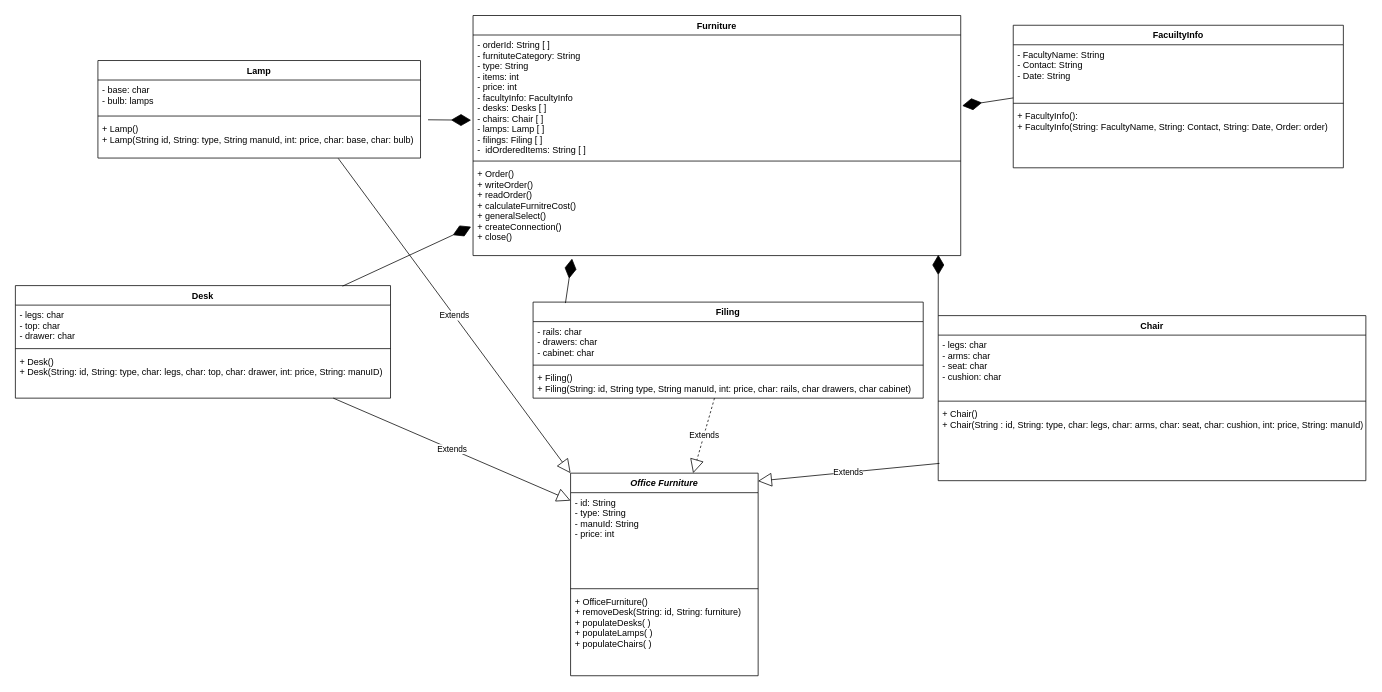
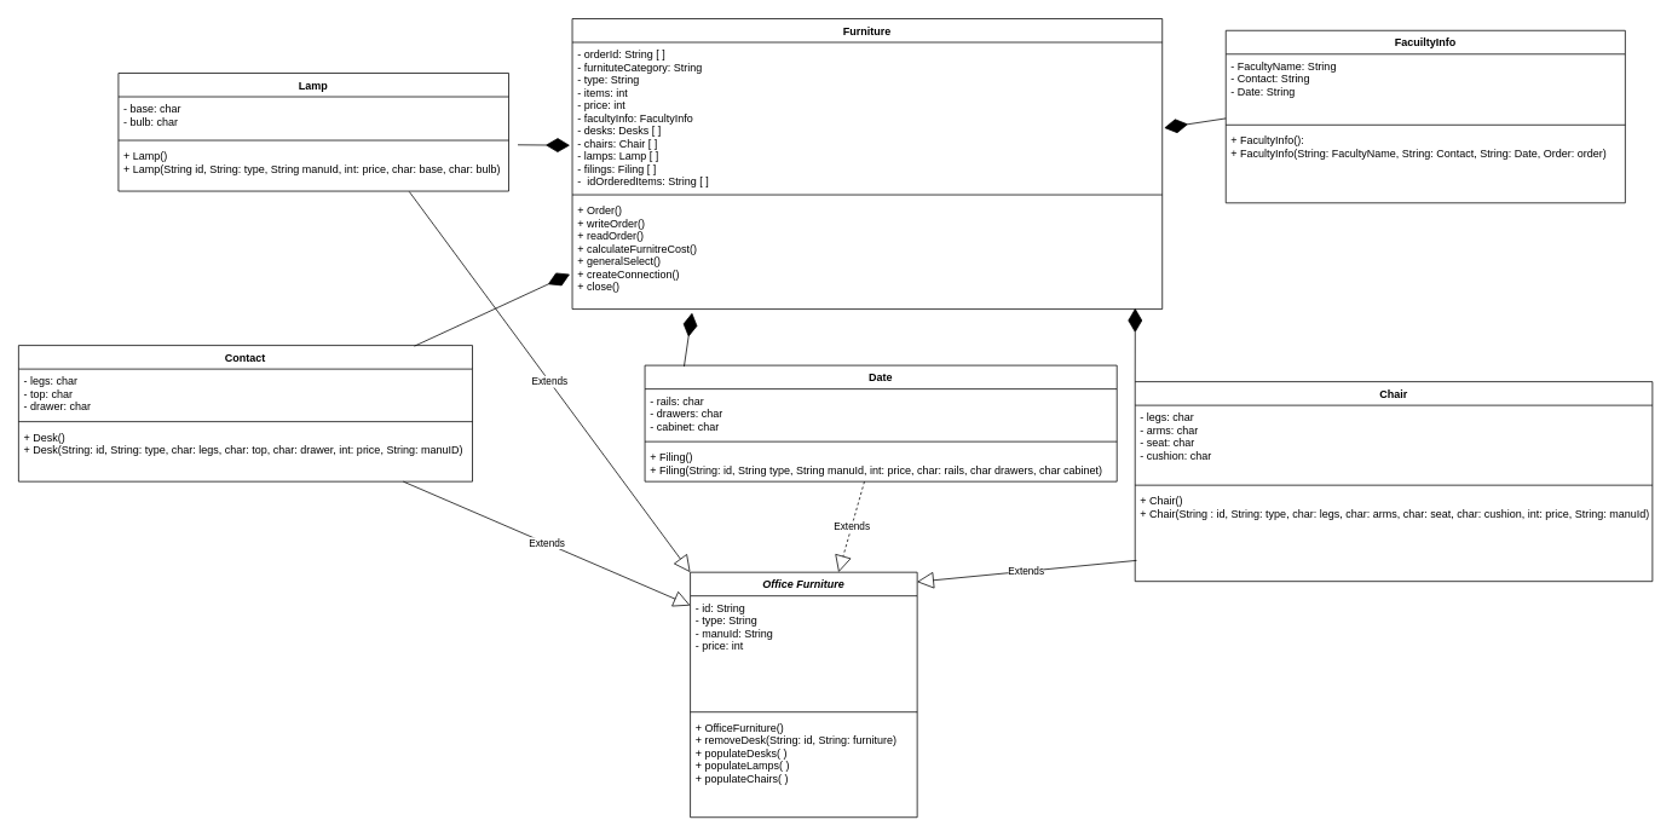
  <mxCell id="0" />
  <mxCell id="1" parent="0" />
  <mxCell id="2" value="Furniture" style="swimlane;fontStyle=1;align=center;verticalAlign=top;childLayout=stackLayout;horizontal=1;startSize=26;horizontalStack=0;resizeParent=1;resizeParentMax=0;resizeLast=0;collapsible=1;marginBottom=0;" parent="1" vertex="1"><mxGeometry x="630" y="20" width="650" height="320" as="geometry" /></mxCell>
  <mxCell id="3" value="- orderId: String [ ]&#10;- furnituteCategory: String&#10;- type: String&#10;- items: int&#10;- price: int&#10;- facultyInfo: FacultyInfo&#10;- desks: Desks [ ]&#10;- chairs: Chair [ ]&#10;- lamps: Lamp [ ]&#10;- filings: Filing [ ]&#10;-  idOrderedItems: String [ ]" style="text;strokeColor=none;fillColor=none;align=left;verticalAlign=top;spacingLeft=4;spacingRight=4;overflow=hidden;rotatable=0;points=[[0,0.5],[1,0.5]];portConstraint=eastwest;" parent="2" vertex="1"><mxGeometry y="26" width="650" height="164" as="geometry" /></mxCell>
  <mxCell id="4" value="" style="line;strokeWidth=1;fillColor=none;align=left;verticalAlign=middle;spacingTop=-1;spacingLeft=3;spacingRight=3;rotatable=0;labelPosition=right;points=[];portConstraint=eastwest;" parent="2" vertex="1"><mxGeometry y="190" width="650" height="8" as="geometry" /></mxCell>
  <mxCell id="5" value="+ Order()&#10;+ writeOrder()&#10;+ readOrder()&#10;+ calculateFurnitreCost()&#10;+ generalSelect()&#10;+ createConnection()&#10;+ close()" style="text;strokeColor=none;fillColor=none;align=left;verticalAlign=top;spacingLeft=4;spacingRight=4;overflow=hidden;rotatable=0;points=[[0,0.5],[1,0.5]];portConstraint=eastwest;" parent="2" vertex="1"><mxGeometry y="198" width="650" height="122" as="geometry" /></mxCell>
  <mxCell id="6" value="Chair&#10;" style="swimlane;fontStyle=1;align=center;verticalAlign=top;childLayout=stackLayout;horizontal=1;startSize=26;horizontalStack=0;resizeParent=1;resizeParentMax=0;resizeLast=0;collapsible=1;marginBottom=0;" parent="1" vertex="1"><mxGeometry x="1250" y="420" width="570" height="220" as="geometry" /></mxCell>
  <mxCell id="7" value="- legs: char&#10;- arms: char&#10;- seat: char&#10;- cushion: char&#10; " style="text;strokeColor=none;fillColor=none;align=left;verticalAlign=top;spacingLeft=4;spacingRight=4;overflow=hidden;rotatable=0;points=[[0,0.5],[1,0.5]];portConstraint=eastwest;" parent="6" vertex="1"><mxGeometry y="26" width="570" height="84" as="geometry" /></mxCell>
  <mxCell id="8" value="" style="line;strokeWidth=1;fillColor=none;align=left;verticalAlign=middle;spacingTop=-1;spacingLeft=3;spacingRight=3;rotatable=0;labelPosition=right;points=[];portConstraint=eastwest;" parent="6" vertex="1"><mxGeometry y="110" width="570" height="8" as="geometry" /></mxCell>
  <mxCell id="9" value="+ Chair()&#10;+ Chair(String : id, String: type, char: legs, char: arms, char: seat, char: cushion, int: price, String: manuId)" style="text;strokeColor=none;fillColor=none;align=left;verticalAlign=top;spacingLeft=4;spacingRight=4;overflow=hidden;rotatable=0;points=[[0,0.5],[1,0.5]];portConstraint=eastwest;" parent="6" vertex="1"><mxGeometry y="118" width="570" height="102" as="geometry" /></mxCell>
- <mxCell id="10" value="Desk&#10;" style="swimlane;fontStyle=1;align=center;verticalAlign=top;childLayout=stackLayout;horizontal=1;startSize=26;horizontalStack=0;resizeParent=1;resizeParentMax=0;resizeLast=0;collapsible=1;marginBottom=0;" parent="1" vertex="1"><mxGeometry x="20" y="380" width="500" height="150" as="geometry" /></mxCell>
+ <mxCell id="10" value="Contact&#10;" style="swimlane;fontStyle=1;align=center;verticalAlign=top;childLayout=stackLayout;horizontal=1;startSize=26;horizontalStack=0;resizeParent=1;resizeParentMax=0;resizeLast=0;collapsible=1;marginBottom=0;" parent="1" vertex="1"><mxGeometry x="20" y="380" width="500" height="150" as="geometry" /></mxCell>
  <mxCell id="11" value="- legs: char&#10;- top: char&#10;- drawer: char&#10;" style="text;strokeColor=none;fillColor=none;align=left;verticalAlign=top;spacingLeft=4;spacingRight=4;overflow=hidden;rotatable=0;points=[[0,0.5],[1,0.5]];portConstraint=eastwest;" parent="10" vertex="1"><mxGeometry y="26" width="500" height="54" as="geometry" /></mxCell>
  <mxCell id="12" value="" style="line;strokeWidth=1;fillColor=none;align=left;verticalAlign=middle;spacingTop=-1;spacingLeft=3;spacingRight=3;rotatable=0;labelPosition=right;points=[];portConstraint=eastwest;" parent="10" vertex="1"><mxGeometry y="80" width="500" height="8" as="geometry" /></mxCell>
  <mxCell id="13" value="+ Desk()&#10;+ Desk(String: id, String: type, char: legs, char: top, char: drawer, int: price, String: manuID)" style="text;strokeColor=none;fillColor=none;align=left;verticalAlign=top;spacingLeft=4;spacingRight=4;overflow=hidden;rotatable=0;points=[[0,0.5],[1,0.5]];portConstraint=eastwest;" parent="10" vertex="1"><mxGeometry y="88" width="500" height="62" as="geometry" /></mxCell>
  <mxCell id="14" value="FacuiltyInfo" style="swimlane;fontStyle=1;align=center;verticalAlign=top;childLayout=stackLayout;horizontal=1;startSize=26;horizontalStack=0;resizeParent=1;resizeParentMax=0;resizeLast=0;collapsible=1;marginBottom=0;" parent="1" vertex="1"><mxGeometry x="1350" y="33" width="440" height="190" as="geometry" /></mxCell>
  <mxCell id="15" value="- FacultyName: String&#10;- Contact: String&#10;- Date: String&#10;" style="text;strokeColor=none;fillColor=none;align=left;verticalAlign=top;spacingLeft=4;spacingRight=4;overflow=hidden;rotatable=0;points=[[0,0.5],[1,0.5]];portConstraint=eastwest;" parent="14" vertex="1"><mxGeometry y="26" width="440" height="74" as="geometry" /></mxCell>
  <mxCell id="16" value="" style="line;strokeWidth=1;fillColor=none;align=left;verticalAlign=middle;spacingTop=-1;spacingLeft=3;spacingRight=3;rotatable=0;labelPosition=right;points=[];portConstraint=eastwest;" parent="14" vertex="1"><mxGeometry y="100" width="440" height="8" as="geometry" /></mxCell>
  <mxCell id="17" value="+ FacultyInfo(): &#10;+ FacultyInfo(String: FacultyName, String: Contact, String: Date, Order: order)&#10;&#10;&#10;&#10;&#10; " style="text;strokeColor=none;fillColor=none;align=left;verticalAlign=top;spacingLeft=4;spacingRight=4;overflow=hidden;rotatable=0;points=[[0,0.5],[1,0.5]];portConstraint=eastwest;" parent="14" vertex="1"><mxGeometry y="108" width="440" height="82" as="geometry" /></mxCell>
  <mxCell id="18" value="Lamp&#10;" style="swimlane;fontStyle=1;align=center;verticalAlign=top;childLayout=stackLayout;horizontal=1;startSize=26;horizontalStack=0;resizeParent=1;resizeParentMax=0;resizeLast=0;collapsible=1;marginBottom=0;" parent="1" vertex="1"><mxGeometry x="130" y="80" width="430" height="130" as="geometry" /></mxCell>
- <mxCell id="19" value="- base: char&#10;- bulb: lamps" style="text;strokeColor=none;fillColor=none;align=left;verticalAlign=top;spacingLeft=4;spacingRight=4;overflow=hidden;rotatable=0;points=[[0,0.5],[1,0.5]];portConstraint=eastwest;" parent="18" vertex="1"><mxGeometry y="26" width="430" height="44" as="geometry" /></mxCell>
+ <mxCell id="19" value="- base: char&#10;- bulb: char" style="text;strokeColor=none;fillColor=none;align=left;verticalAlign=top;spacingLeft=4;spacingRight=4;overflow=hidden;rotatable=0;points=[[0,0.5],[1,0.5]];portConstraint=eastwest;" parent="18" vertex="1"><mxGeometry y="26" width="430" height="44" as="geometry" /></mxCell>
  <mxCell id="20" value="" style="line;strokeWidth=1;fillColor=none;align=left;verticalAlign=middle;spacingTop=-1;spacingLeft=3;spacingRight=3;rotatable=0;labelPosition=right;points=[];portConstraint=eastwest;" parent="18" vertex="1"><mxGeometry y="70" width="430" height="8" as="geometry" /></mxCell>
  <mxCell id="21" value="+ Lamp()&#10;+ Lamp(String id, String: type, String manuId, int: price, char: base, char: bulb)" style="text;strokeColor=none;fillColor=none;align=left;verticalAlign=top;spacingLeft=4;spacingRight=4;overflow=hidden;rotatable=0;points=[[0,0.5],[1,0.5]];portConstraint=eastwest;" parent="18" vertex="1"><mxGeometry y="78" width="430" height="52" as="geometry" /></mxCell>
- <mxCell id="22" value="Filing" style="swimlane;fontStyle=1;align=center;verticalAlign=top;childLayout=stackLayout;horizontal=1;startSize=26;horizontalStack=0;resizeParent=1;resizeParentMax=0;resizeLast=0;collapsible=1;marginBottom=0;" parent="1" vertex="1"><mxGeometry x="710" y="402" width="520" height="128" as="geometry" /></mxCell>
+ <mxCell id="22" value="Date" style="swimlane;fontStyle=1;align=center;verticalAlign=top;childLayout=stackLayout;horizontal=1;startSize=26;horizontalStack=0;resizeParent=1;resizeParentMax=0;resizeLast=0;collapsible=1;marginBottom=0;" parent="1" vertex="1"><mxGeometry x="710" y="402" width="520" height="128" as="geometry" /></mxCell>
  <mxCell id="23" value="- rails: char&#10;- drawers: char&#10;- cabinet: char&#10;" style="text;strokeColor=none;fillColor=none;align=left;verticalAlign=top;spacingLeft=4;spacingRight=4;overflow=hidden;rotatable=0;points=[[0,0.5],[1,0.5]];portConstraint=eastwest;" parent="22" vertex="1"><mxGeometry y="26" width="520" height="54" as="geometry" /></mxCell>
  <mxCell id="24" value="" style="line;strokeWidth=1;fillColor=none;align=left;verticalAlign=middle;spacingTop=-1;spacingLeft=3;spacingRight=3;rotatable=0;labelPosition=right;points=[];portConstraint=eastwest;" parent="22" vertex="1"><mxGeometry y="80" width="520" height="8" as="geometry" /></mxCell>
  <mxCell id="25" value="+ Filing()&#10;+ Filing(String: id, String type, String manuId, int: price, char: rails, char drawers, char cabinet)" style="text;strokeColor=none;fillColor=none;align=left;verticalAlign=top;spacingLeft=4;spacingRight=4;overflow=hidden;rotatable=0;points=[[0,0.5],[1,0.5]];portConstraint=eastwest;" parent="22" vertex="1"><mxGeometry y="88" width="520" height="40" as="geometry" /></mxCell>
  <mxCell id="26" value="Office Furniture&#10;" style="swimlane;fontStyle=3;align=center;verticalAlign=top;childLayout=stackLayout;horizontal=1;startSize=26;horizontalStack=0;resizeParent=1;resizeParentMax=0;resizeLast=0;collapsible=1;marginBottom=0;" parent="1" vertex="1"><mxGeometry x="760" y="630" width="250" height="270" as="geometry" /></mxCell>
  <mxCell id="27" value="- id: String&#10;- type: String&#10;- manuId: String&#10;- price: int&#10; &#10;" style="text;strokeColor=none;fillColor=none;align=left;verticalAlign=top;spacingLeft=4;spacingRight=4;overflow=hidden;rotatable=0;points=[[0,0.5],[1,0.5]];portConstraint=eastwest;" parent="26" vertex="1"><mxGeometry y="26" width="250" height="124" as="geometry" /></mxCell>
  <mxCell id="28" value="" style="line;strokeWidth=1;fillColor=none;align=left;verticalAlign=middle;spacingTop=-1;spacingLeft=3;spacingRight=3;rotatable=0;labelPosition=right;points=[];portConstraint=eastwest;" parent="26" vertex="1"><mxGeometry y="150" width="250" height="8" as="geometry" /></mxCell>
  <mxCell id="29" value="+ OfficeFurniture()&#10;+ removeDesk(String: id, String: furniture) &#10;+ populateDesks( )&#10;+ populateLamps( )&#10;+ populateChairs( )" style="text;strokeColor=none;fillColor=none;align=left;verticalAlign=top;spacingLeft=4;spacingRight=4;overflow=hidden;rotatable=0;points=[[0,0.5],[1,0.5]];portConstraint=eastwest;" parent="26" vertex="1"><mxGeometry y="158" width="250" height="112" as="geometry" /></mxCell>
  <mxCell id="30" value="Extends" style="endArrow=block;endSize=16;endFill=0;html=1;entryX=0;entryY=0.085;entryDx=0;entryDy=0;entryPerimeter=0;" parent="1" source="10" target="27" edge="1"><mxGeometry width="160" relative="1" as="geometry"><mxPoint x="990" y="560" as="sourcePoint" /><mxPoint x="790" y="690" as="targetPoint" /><Array as="points" /></mxGeometry></mxCell>
  <mxCell id="31" value="Extends" style="endArrow=block;endSize=16;endFill=0;html=1;entryX=0;entryY=0;entryDx=0;entryDy=0;exitX=0.745;exitY=1.009;exitDx=0;exitDy=0;exitPerimeter=0;" edge="1" parent="1" source="21" target="26"><mxGeometry width="160" relative="1" as="geometry"><mxPoint x="340" y="120" as="sourcePoint" /><mxPoint x="1360" y="650" as="targetPoint" /></mxGeometry></mxCell>
  <mxCell id="32" value="Extends" style="endArrow=block;endSize=16;endFill=0;html=1;dashed=1;" parent="1" source="22" target="26" edge="1"><mxGeometry width="160" relative="1" as="geometry"><mxPoint x="990" y="440" as="sourcePoint" /><mxPoint x="1150" y="440" as="targetPoint" /></mxGeometry></mxCell>
  <mxCell id="33" value="Extends" style="endArrow=block;endSize=16;endFill=0;html=1;exitX=0.003;exitY=0.774;exitDx=0;exitDy=0;exitPerimeter=0;entryX=0.999;entryY=0.039;entryDx=0;entryDy=0;entryPerimeter=0;" parent="1" source="9" target="26" edge="1"><mxGeometry width="160" relative="1" as="geometry"><mxPoint x="1360" y="560" as="sourcePoint" /><mxPoint x="1520" y="560" as="targetPoint" /></mxGeometry></mxCell>
  <mxCell id="34" value="" style="endArrow=diamondThin;endFill=1;endSize=24;html=1;exitX=0.872;exitY=0.005;exitDx=0;exitDy=0;exitPerimeter=0;entryX=-0.004;entryY=0.684;entryDx=0;entryDy=0;entryPerimeter=0;" edge="1" parent="1" source="10" target="5"><mxGeometry width="160" relative="1" as="geometry"><mxPoint x="540" y="350" as="sourcePoint" /><mxPoint x="700" y="350" as="targetPoint" /></mxGeometry></mxCell>
  <mxCell id="35" value="" style="endArrow=diamondThin;endFill=1;endSize=24;html=1;entryX=-0.004;entryY=0.692;entryDx=0;entryDy=0;entryPerimeter=0;" edge="1" parent="1" target="3"><mxGeometry width="160" relative="1" as="geometry"><mxPoint x="570" y="159" as="sourcePoint" /><mxPoint x="637.4" y="311.448" as="targetPoint" /></mxGeometry></mxCell>
  <mxCell id="36" value="" style="endArrow=diamondThin;endFill=1;endSize=24;html=1;exitX=0.083;exitY=0.01;exitDx=0;exitDy=0;exitPerimeter=0;entryX=0.203;entryY=1.033;entryDx=0;entryDy=0;entryPerimeter=0;" edge="1" parent="1" source="22" target="5"><mxGeometry width="160" relative="1" as="geometry"><mxPoint x="466" y="390.75" as="sourcePoint" /><mxPoint x="637.4" y="311.448" as="targetPoint" /></mxGeometry></mxCell>
  <mxCell id="37" value="" style="endArrow=diamondThin;endFill=1;endSize=24;html=1;exitX=0;exitY=0;exitDx=0;exitDy=0;entryX=0.954;entryY=0.992;entryDx=0;entryDy=0;entryPerimeter=0;" edge="1" parent="1" source="6" target="5"><mxGeometry width="160" relative="1" as="geometry"><mxPoint x="763.16" y="413.28" as="sourcePoint" /><mxPoint x="771.95" y="354.026" as="targetPoint" /></mxGeometry></mxCell>
  <mxCell id="38" value="" style="endArrow=diamondThin;endFill=1;endSize=24;html=1;entryX=1.003;entryY=0.575;entryDx=0;entryDy=0;entryPerimeter=0;" edge="1" parent="1" source="15" target="3"><mxGeometry width="160" relative="1" as="geometry"><mxPoint x="1260" y="430" as="sourcePoint" /><mxPoint x="1260.1" y="349.024" as="targetPoint" /></mxGeometry></mxCell>
